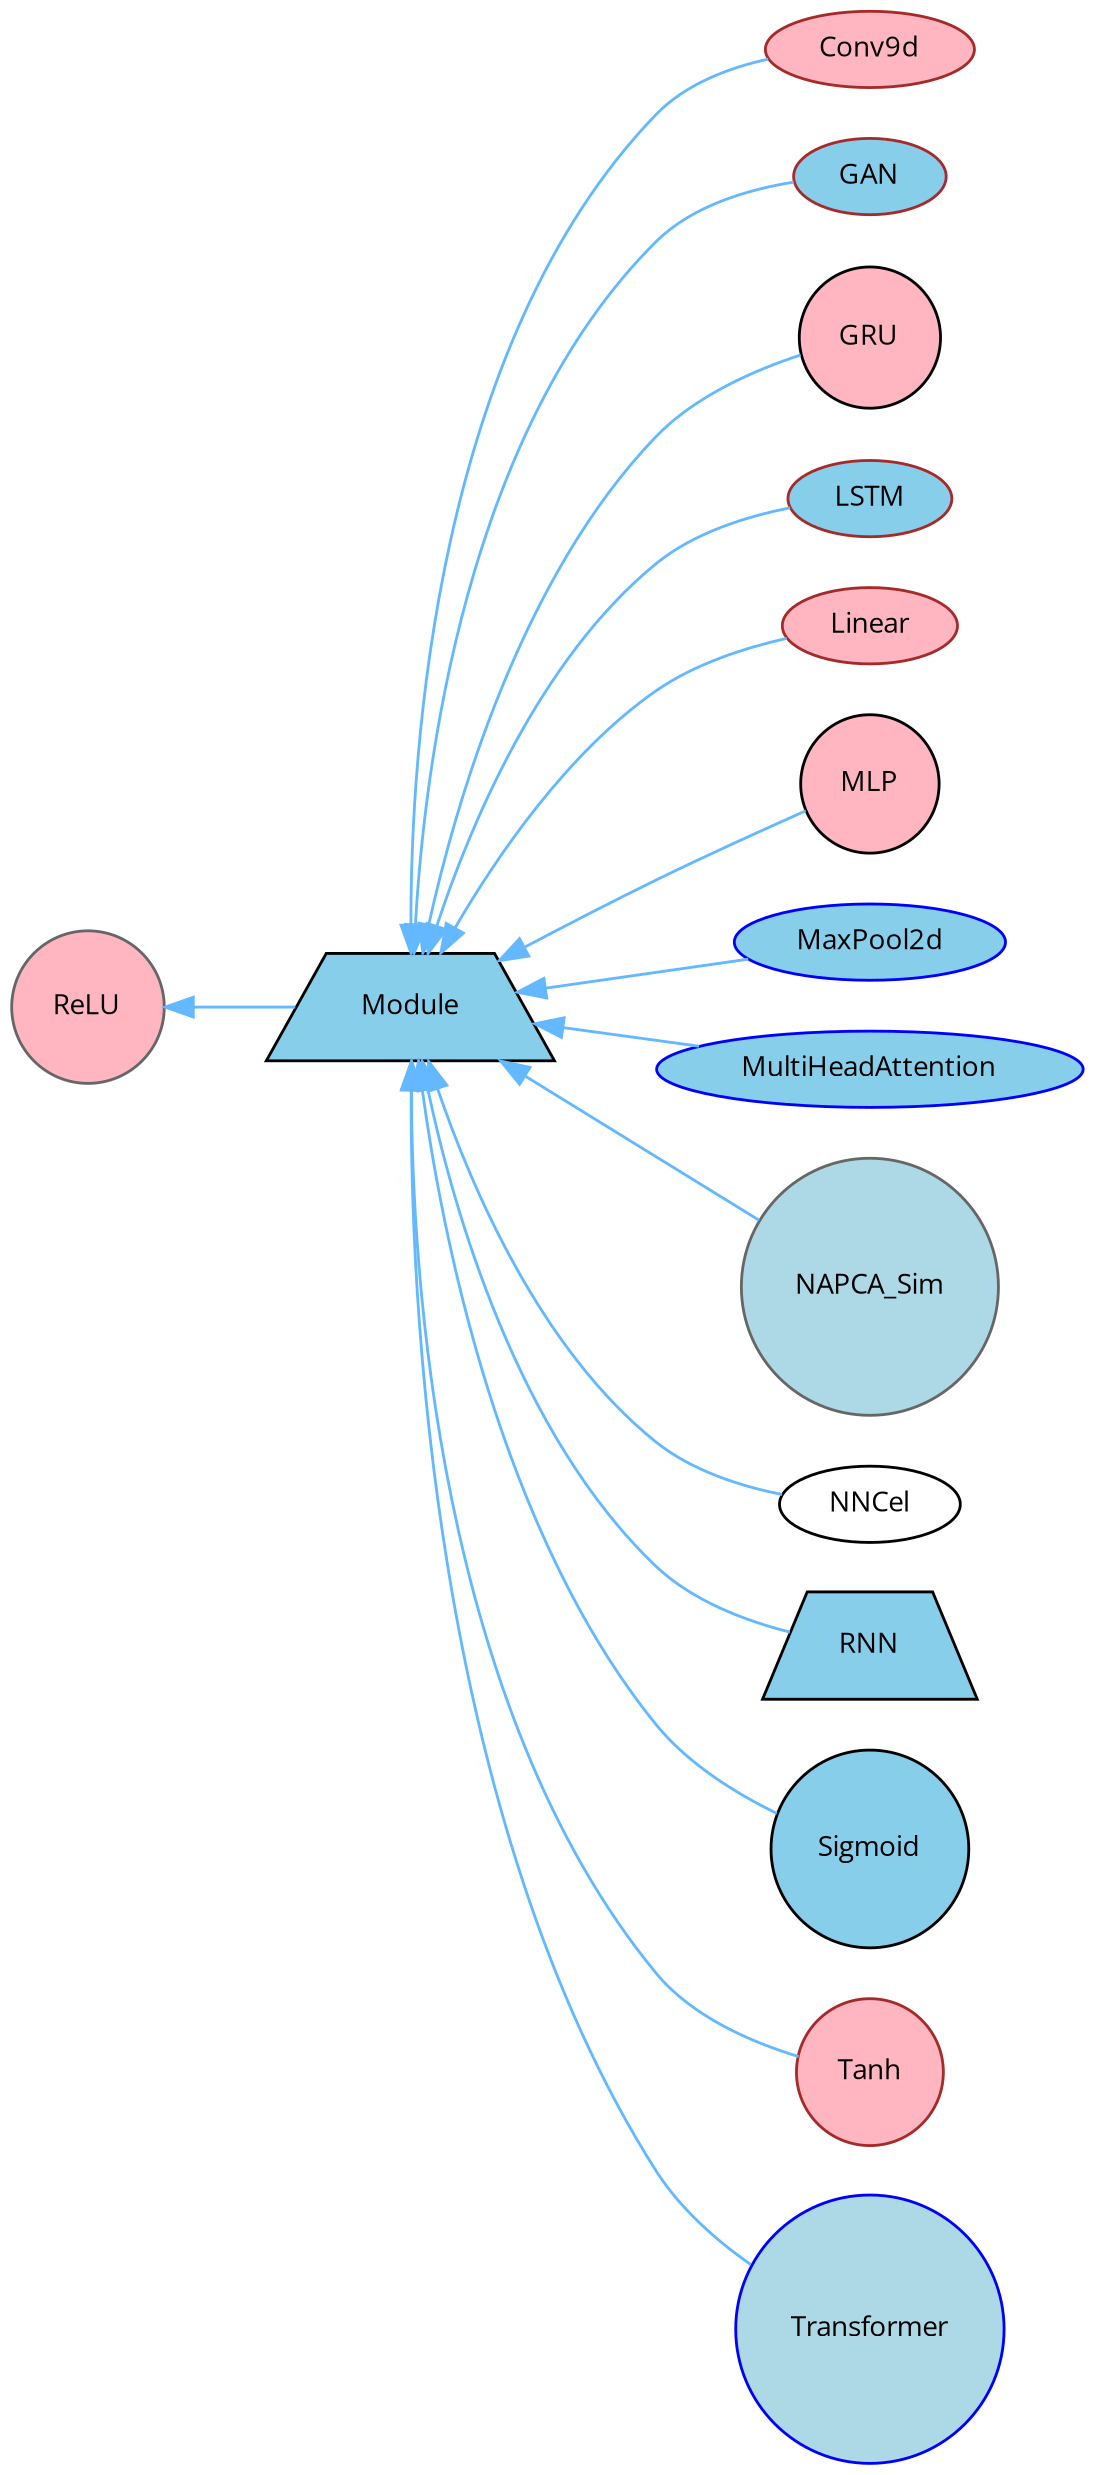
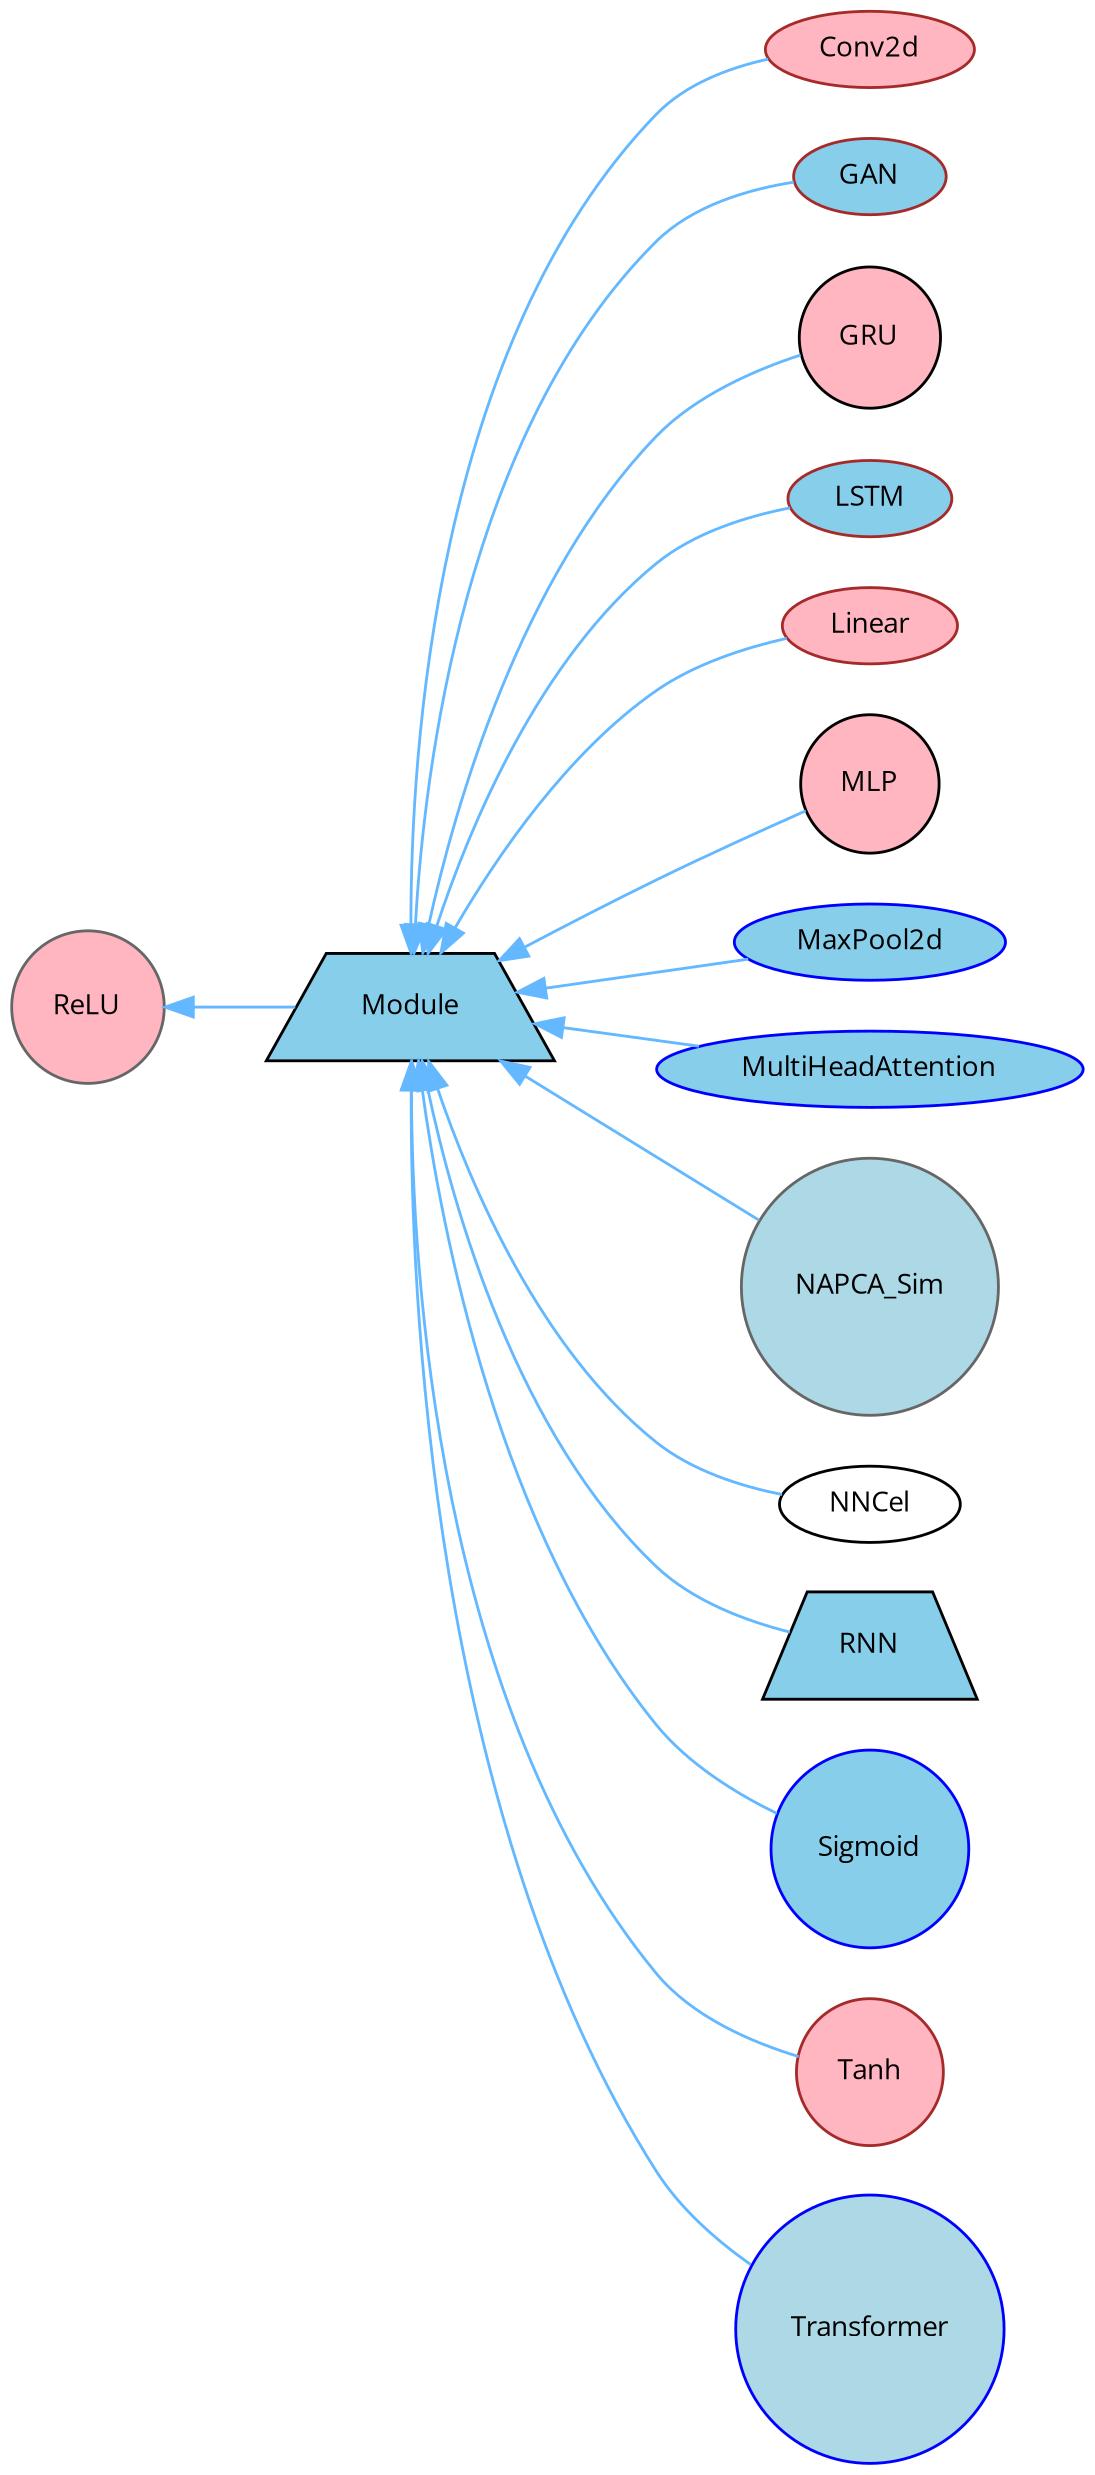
  digraph {
    fontname="Open Sans"
    rankdir=LR
    node [color=black fillcolor=skyblue fontname="Open Sans" fontsize=10 shape=ellipse style=filled]
    edge [color=steelblue1 dir=back fontname="Open Sans" fontsize=10 labelfontname=Helvetica labelfontsize=10 style=solid]
    n1 [height=0.2 label=Module shape=trapezium width=0.4]
-   n2 [color=brown fillcolor=lightpink height=0.2 label=Conv9d width=0.4]
+   n2 [color=brown fillcolor=lightpink height=0.2 label=Conv2d width=0.4]
    n3 [color=brown height=0.2 label=GAN width=0.4]
    n4 [fillcolor=lightpink height=0.2 label=GRU shape=circle width=0.4]
    n5 [color=brown height=0.2 label=LSTM width=0.4]
    n6 [color=brown fillcolor=lightpink height=0.2 label=Linear width=0.4]
    n7 [fillcolor=lightpink height=0.2 label=MLP shape=circle width=0.4]
    n8 [color=blue height=0.2 label=MaxPool2d width=0.4]
    n9 [color=blue height=0.2 label=MultiHeadAttention width=0.4]
    n10 [color=gray40 fillcolor=lightblue height=0.2 label=NAPCA_Sim shape=circle width=0.4]
    n11 [fillcolor=white height=0.2 label=NNCel width=0.4]
    n12 [height=0.2 label=RNN shape=trapezium width=0.4]
-   n13 [height=0.2 label=Sigmoid shape=circle width=0.4]
+   n13 [color=blue height=0.2 label=Sigmoid shape=circle width=0.4]
    n14 [color=brown fillcolor=lightpink height=0.2 label=Tanh shape=circle width=0.4]
    n15 [color=blue fillcolor=lightblue height=0.2 label=Transformer shape=circle width=0.4]
    n16 [color=gray40 fillcolor=lightpink height=0.2 label=ReLU shape=circle width=0.4]
    n1 -> n2
    n1 -> n3
    n1 -> n4
    n1 -> n5
    n1 -> n6
    n1 -> n7
    n1 -> n8
    n1 -> n9
    n1 -> n10
    n1 -> n11
    n1 -> n12
    n1 -> n13
    n1 -> n14
    n1 -> n15
    n16 -> n1
  }
